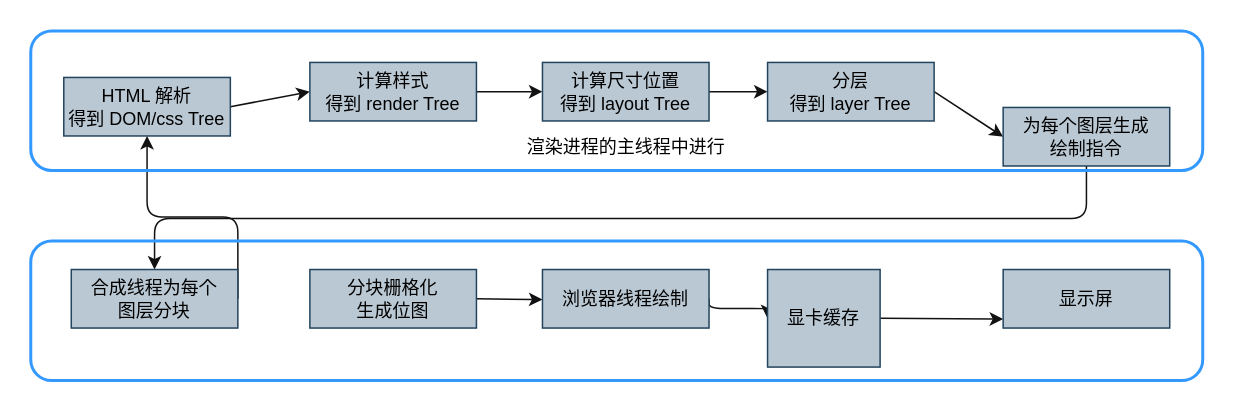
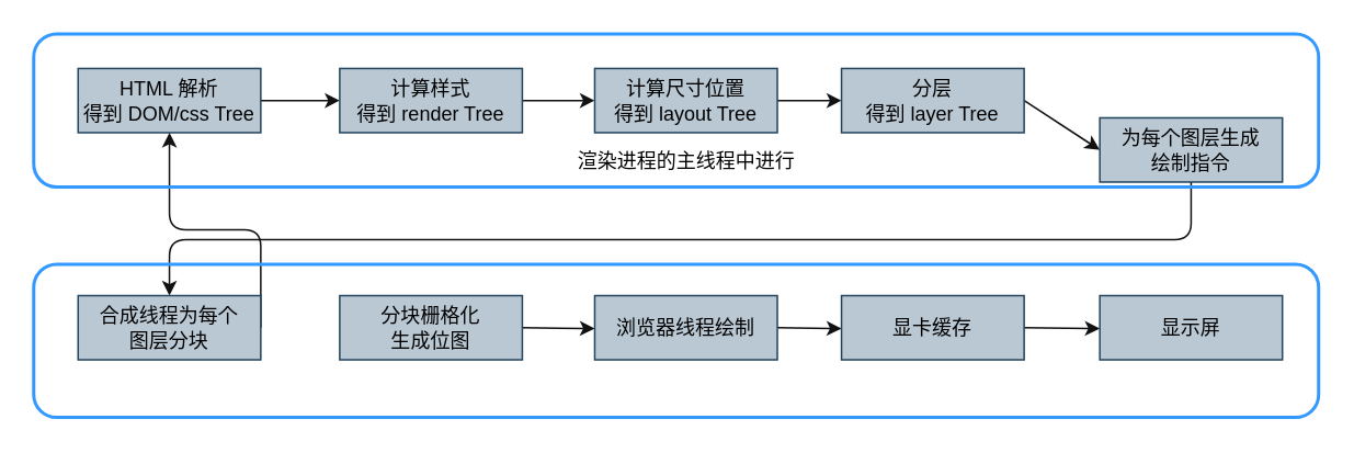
  <mxCell id="0" />
  <mxCell id="1" parent="0" />
  <mxCell id="2" style="edgeStyle=none;html=1;exitX=1;exitY=0.5;exitDx=0;exitDy=0;entryX=0;entryY=0.5;entryDx=0;entryDy=0;fontColor=#000000;strokeColor=#121212;" edge="1" parent="1" source="3" target="5"><mxGeometry relative="1" as="geometry" /></mxCell>
- <mxCell id="3" value="HTML 解析&lt;br&gt;得到 DOM/css Tree" style="rounded=0;whiteSpace=wrap;html=1;fillColor=#bac8d3;strokeColor=#23445d;fontColor=#000000;" parent="1" vertex="1"><mxGeometry x="42" y="51" width="111" height="39" as="geometry" /></mxCell>
+ <mxCell id="3" value="HTML 解析&lt;br&gt;得到 DOM/css Tree" style="rounded=0;whiteSpace=wrap;html=1;fillColor=#bac8d3;strokeColor=#23445d;fontColor=#000000;" parent="1" vertex="1"><mxGeometry x="47" y="41" width="111" height="39" as="geometry" /></mxCell>
  <mxCell id="4" style="edgeStyle=none;html=1;exitX=1;exitY=0.5;exitDx=0;exitDy=0;entryX=0;entryY=0.5;entryDx=0;entryDy=0;strokeColor=#121212;fontColor=#000000;" edge="1" parent="1" source="5" target="7"><mxGeometry relative="1" as="geometry" /></mxCell>
  <mxCell id="5" value="计算样式&lt;br&gt;得到 render Tree" style="rounded=0;whiteSpace=wrap;html=1;fillColor=#bac8d3;strokeColor=#23445d;fontColor=#000000;" vertex="1" parent="1"><mxGeometry x="206" y="41" width="111" height="39" as="geometry" /></mxCell>
  <mxCell id="6" style="edgeStyle=none;html=1;exitX=1;exitY=0.5;exitDx=0;exitDy=0;entryX=0;entryY=0.5;entryDx=0;entryDy=0;strokeColor=#121212;fontColor=#000000;" edge="1" parent="1" source="7" target="9"><mxGeometry relative="1" as="geometry" /></mxCell>
  <mxCell id="7" value="计算尺寸位置&lt;br&gt;得到 layout Tree" style="rounded=0;whiteSpace=wrap;html=1;fillColor=#bac8d3;strokeColor=#23445d;fontColor=#000000;" vertex="1" parent="1"><mxGeometry x="361" y="41" width="111" height="39" as="geometry" /></mxCell>
  <mxCell id="8" style="edgeStyle=none;html=1;exitX=1;exitY=0.5;exitDx=0;exitDy=0;entryX=0;entryY=0.5;entryDx=0;entryDy=0;strokeColor=#121212;fontColor=#000000;" edge="1" parent="1" source="9" target="11"><mxGeometry relative="1" as="geometry" /></mxCell>
  <mxCell id="9" value="分层&lt;br&gt;得到 layer Tree" style="rounded=0;whiteSpace=wrap;html=1;fillColor=#bac8d3;strokeColor=#23445d;fontColor=#000000;" vertex="1" parent="1"><mxGeometry x="511" y="41" width="111" height="39" as="geometry" /></mxCell>
  <mxCell id="10" style="edgeStyle=elbowEdgeStyle;html=1;exitX=0.5;exitY=1;exitDx=0;exitDy=0;entryX=0.5;entryY=0;entryDx=0;entryDy=0;strokeColor=#121212;fontColor=#000000;elbow=vertical;" edge="1" parent="1" source="11" target="13"><mxGeometry relative="1" as="geometry" /></mxCell>
  <mxCell id="11" value="为每个图层生成&lt;br&gt;绘制指令" style="rounded=0;whiteSpace=wrap;html=1;fillColor=#bac8d3;strokeColor=#23445d;fontColor=#000000;" vertex="1" parent="1"><mxGeometry x="668" y="71" width="111" height="39" as="geometry" /></mxCell>
  <mxCell id="12" style="edgeStyle=elbowEdgeStyle;elbow=vertical;html=1;exitX=1;exitY=0.5;exitDx=0;exitDy=0;strokeColor=#121212;fontColor=#000000;" edge="1" parent="1" source="13" target="3"><mxGeometry relative="1" as="geometry" /></mxCell>
  <mxCell id="13" value="合成线程为每个&lt;br&gt;图层分块" style="rounded=0;whiteSpace=wrap;html=1;fillColor=#bac8d3;strokeColor=#23445d;fontColor=#000000;" vertex="1" parent="1"><mxGeometry x="47" y="179" width="111" height="39" as="geometry" /></mxCell>
  <mxCell id="14" style="edgeStyle=elbowEdgeStyle;elbow=vertical;html=1;exitX=1;exitY=0.5;exitDx=0;exitDy=0;entryX=0;entryY=0.5;entryDx=0;entryDy=0;strokeColor=#121212;fontColor=#000000;" edge="1" parent="1" source="15" target="17"><mxGeometry relative="1" as="geometry" /></mxCell>
  <mxCell id="15" value="分块栅格化&lt;br&gt;生成位图" style="rounded=0;whiteSpace=wrap;html=1;fillColor=#bac8d3;strokeColor=#23445d;fontColor=#000000;" vertex="1" parent="1"><mxGeometry x="206" y="179" width="111" height="39" as="geometry" /></mxCell>
  <mxCell id="16" style="edgeStyle=elbowEdgeStyle;elbow=vertical;html=1;exitX=1;exitY=0.5;exitDx=0;exitDy=0;entryX=0;entryY=0.5;entryDx=0;entryDy=0;strokeColor=#121212;fontColor=#000000;" edge="1" parent="1" source="17" target="19"><mxGeometry relative="1" as="geometry" /></mxCell>
  <mxCell id="17" value="浏览器线程绘制" style="rounded=0;whiteSpace=wrap;html=1;fillColor=#bac8d3;strokeColor=#23445d;fontColor=#000000;" vertex="1" parent="1"><mxGeometry x="361" y="179" width="111" height="39" as="geometry" /></mxCell>
  <mxCell id="18" style="edgeStyle=elbowEdgeStyle;elbow=vertical;html=1;exitX=1;exitY=0.5;exitDx=0;exitDy=0;strokeColor=#121212;fontColor=#000000;" edge="1" parent="1" source="19" target="20"><mxGeometry relative="1" as="geometry" /></mxCell>
- <mxCell id="19" value="显卡缓存" style="rounded=0;whiteSpace=wrap;html=1;fillColor=#bac8d3;strokeColor=#23445d;fontColor=#000000;" vertex="1" parent="1"><mxGeometry x="511" y="179" width="75" height="65" as="geometry" /></mxCell>
+ <mxCell id="19" value="显卡缓存" style="rounded=0;whiteSpace=wrap;html=1;fillColor=#bac8d3;strokeColor=#23445d;fontColor=#000000;" vertex="1" parent="1"><mxGeometry x="511" y="179" width="111" height="39" as="geometry" /></mxCell>
  <mxCell id="20" value="显示屏" style="rounded=0;whiteSpace=wrap;html=1;fillColor=#bac8d3;strokeColor=#23445d;fontColor=#000000;" vertex="1" parent="1"><mxGeometry x="668" y="179" width="111" height="39" as="geometry" /></mxCell>
  <mxCell id="21" value="" style="rounded=1;whiteSpace=wrap;html=1;fontColor=#000000;fillColor=none;strokeWidth=2;strokeColor=#3399FF;" vertex="1" parent="1"><mxGeometry x="20" y="20" width="781" height="93" as="geometry" /></mxCell>
  <mxCell id="22" value="" style="rounded=1;whiteSpace=wrap;html=1;fontColor=#000000;fillColor=none;strokeWidth=2;strokeColor=#3399FF;" vertex="1" parent="1"><mxGeometry x="20" y="160" width="781" height="93" as="geometry" /></mxCell>
  <mxCell id="23" value="渲染进程的主线程中进行" style="text;html=1;strokeColor=none;fillColor=none;align=center;verticalAlign=middle;whiteSpace=wrap;rounded=0;strokeWidth=2;fontColor=#000000;" vertex="1" parent="1"><mxGeometry x="330.5" y="83" width="172" height="30" as="geometry" /></mxCell>
